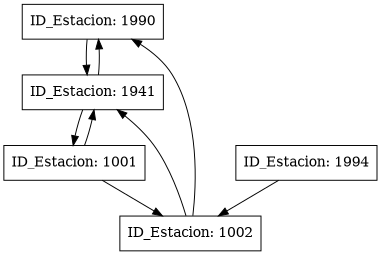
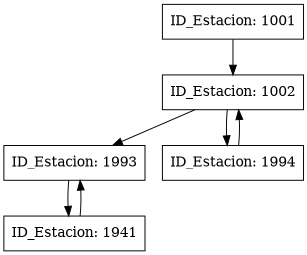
  digraph {
    rankdir=TB
    node [shape=record]
-   n1 [label="ID_Estacion: 1990"]
+   n1 [label="ID_Estacion: 1993"]
    n2 [label="ID_Estacion: 1941"]
    n3 [label="ID_Estacion: 1001"]
    n4 [label="ID_Estacion: 1002"]
    n5 [label="ID_Estacion: 1994"]
    n1 -> n2
    n2 -> n1
-   n2 -> n3
-   n3 -> n2
    n3 -> n4
    n4 -> n1
-   n4 -> n2
+   n4 -> n5
    n5 -> n4
  }
